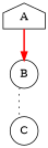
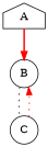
  digraph {
    node [shape=circle]
    edge [color=red style=dotted]
    A [shape=house]
    B
    C
    subgraph sub_1 {
      A
      B
      C
    }
    subgraph sub_2 {
      A
      B
      C
    }
    A -> B [style=bold]
    B -> C [dir=none color=""]
+   C -> B
  }
